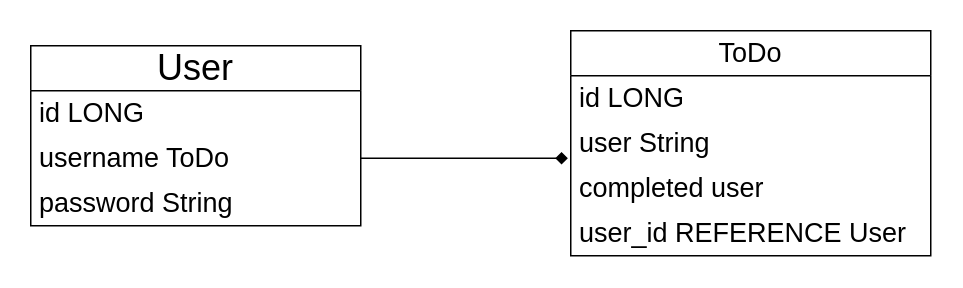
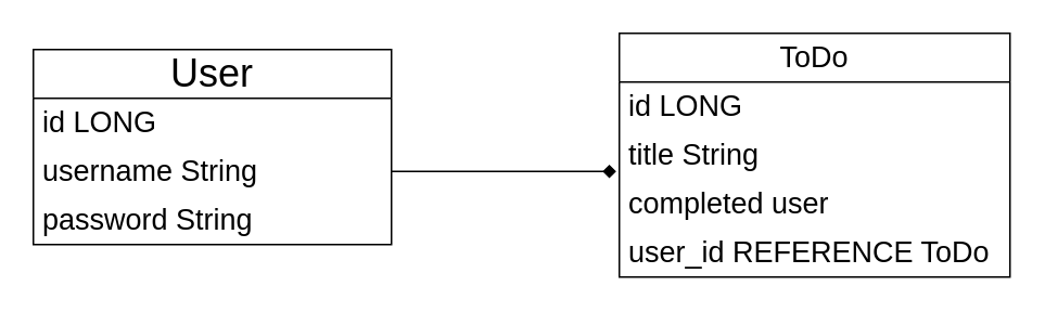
  <mxCell id="0" />
  <mxCell id="1" parent="0" />
  <mxCell id="2" value="&lt;font style=&quot;font-size: 24px;&quot;&gt;User&lt;/font&gt;" style="swimlane;fontStyle=0;childLayout=stackLayout;horizontal=1;startSize=30;horizontalStack=0;resizeParent=1;resizeParentMax=0;resizeLast=0;collapsible=1;marginBottom=0;whiteSpace=wrap;html=1;" vertex="1" parent="1"><mxGeometry x="20" y="30" width="220" height="120" as="geometry" /></mxCell>
  <mxCell id="3" value="&lt;font style=&quot;font-size: 18px;&quot;&gt;id LONG&lt;/font&gt;" style="text;strokeColor=none;fillColor=none;align=left;verticalAlign=middle;spacingLeft=4;spacingRight=4;overflow=hidden;points=[[0,0.5],[1,0.5]];portConstraint=eastwest;rotatable=0;whiteSpace=wrap;html=1;" vertex="1" parent="2"><mxGeometry y="30" width="220" height="30" as="geometry" /></mxCell>
- <mxCell id="4" value="&lt;font style=&quot;font-size: 18px;&quot;&gt;username ToDo&lt;/font&gt;" style="text;strokeColor=none;fillColor=none;align=left;verticalAlign=middle;spacingLeft=4;spacingRight=4;overflow=hidden;points=[[0,0.5],[1,0.5]];portConstraint=eastwest;rotatable=0;whiteSpace=wrap;html=1;" vertex="1" parent="2"><mxGeometry y="60" width="220" height="30" as="geometry" /></mxCell>
+ <mxCell id="4" value="&lt;font style=&quot;font-size: 18px;&quot;&gt;username String&lt;/font&gt;" style="text;strokeColor=none;fillColor=none;align=left;verticalAlign=middle;spacingLeft=4;spacingRight=4;overflow=hidden;points=[[0,0.5],[1,0.5]];portConstraint=eastwest;rotatable=0;whiteSpace=wrap;html=1;" vertex="1" parent="2"><mxGeometry y="60" width="220" height="30" as="geometry" /></mxCell>
  <mxCell id="5" value="&lt;font style=&quot;font-size: 18px;&quot;&gt;password String&lt;/font&gt;" style="text;strokeColor=none;fillColor=none;align=left;verticalAlign=middle;spacingLeft=4;spacingRight=4;overflow=hidden;points=[[0,0.5],[1,0.5]];portConstraint=eastwest;rotatable=0;whiteSpace=wrap;html=1;" vertex="1" parent="2"><mxGeometry y="90" width="220" height="30" as="geometry" /></mxCell>
  <mxCell id="6" value="ToDo" style="swimlane;fontStyle=0;childLayout=stackLayout;horizontal=1;startSize=30;horizontalStack=0;resizeParent=1;resizeParentMax=0;resizeLast=0;collapsible=1;marginBottom=0;whiteSpace=wrap;html=1;fontSize=18;" vertex="1" parent="1"><mxGeometry x="380" y="20" width="240" height="150" as="geometry" /></mxCell>
  <mxCell id="7" value="id LONG" style="text;strokeColor=none;fillColor=none;align=left;verticalAlign=middle;spacingLeft=4;spacingRight=4;overflow=hidden;points=[[0,0.5],[1,0.5]];portConstraint=eastwest;rotatable=0;whiteSpace=wrap;html=1;fontSize=18;" vertex="1" parent="6"><mxGeometry y="30" width="240" height="30" as="geometry" /></mxCell>
- <mxCell id="8" value="user String" style="text;strokeColor=none;fillColor=none;align=left;verticalAlign=middle;spacingLeft=4;spacingRight=4;overflow=hidden;points=[[0,0.5],[1,0.5]];portConstraint=eastwest;rotatable=0;whiteSpace=wrap;html=1;fontSize=18;" vertex="1" parent="6"><mxGeometry y="60" width="240" height="30" as="geometry" /></mxCell>
+ <mxCell id="8" value="title String" style="text;strokeColor=none;fillColor=none;align=left;verticalAlign=middle;spacingLeft=4;spacingRight=4;overflow=hidden;points=[[0,0.5],[1,0.5]];portConstraint=eastwest;rotatable=0;whiteSpace=wrap;html=1;fontSize=18;" vertex="1" parent="6"><mxGeometry y="60" width="240" height="30" as="geometry" /></mxCell>
  <mxCell id="9" value="completed user" style="text;strokeColor=none;fillColor=none;align=left;verticalAlign=middle;spacingLeft=4;spacingRight=4;overflow=hidden;points=[[0,0.5],[1,0.5]];portConstraint=eastwest;rotatable=0;whiteSpace=wrap;html=1;fontSize=18;" vertex="1" parent="6"><mxGeometry y="90" width="240" height="30" as="geometry" /></mxCell>
- <mxCell id="10" value="user_id REFERENCE User" style="text;strokeColor=none;fillColor=none;align=left;verticalAlign=middle;spacingLeft=4;spacingRight=4;overflow=hidden;points=[[0,0.5],[1,0.5]];portConstraint=eastwest;rotatable=0;whiteSpace=wrap;html=1;fontSize=18;" vertex="1" parent="6"><mxGeometry y="120" width="240" height="30" as="geometry" /></mxCell>
+ <mxCell id="10" value="user_id REFERENCE ToDo" style="text;strokeColor=none;fillColor=none;align=left;verticalAlign=middle;spacingLeft=4;spacingRight=4;overflow=hidden;points=[[0,0.5],[1,0.5]];portConstraint=eastwest;rotatable=0;whiteSpace=wrap;html=1;fontSize=18;" vertex="1" parent="6"><mxGeometry y="120" width="240" height="30" as="geometry" /></mxCell>
  <mxCell id="11" style="edgeStyle=orthogonalEdgeStyle;rounded=0;orthogonalLoop=1;jettySize=auto;html=1;exitX=1;exitY=0.5;exitDx=0;exitDy=0;entryX=-0.008;entryY=0.833;entryDx=0;entryDy=0;entryPerimeter=0;fontSize=18;endArrow=diamond;" edge="1" parent="1" source="4" target="8"><mxGeometry relative="1" as="geometry" /></mxCell>
